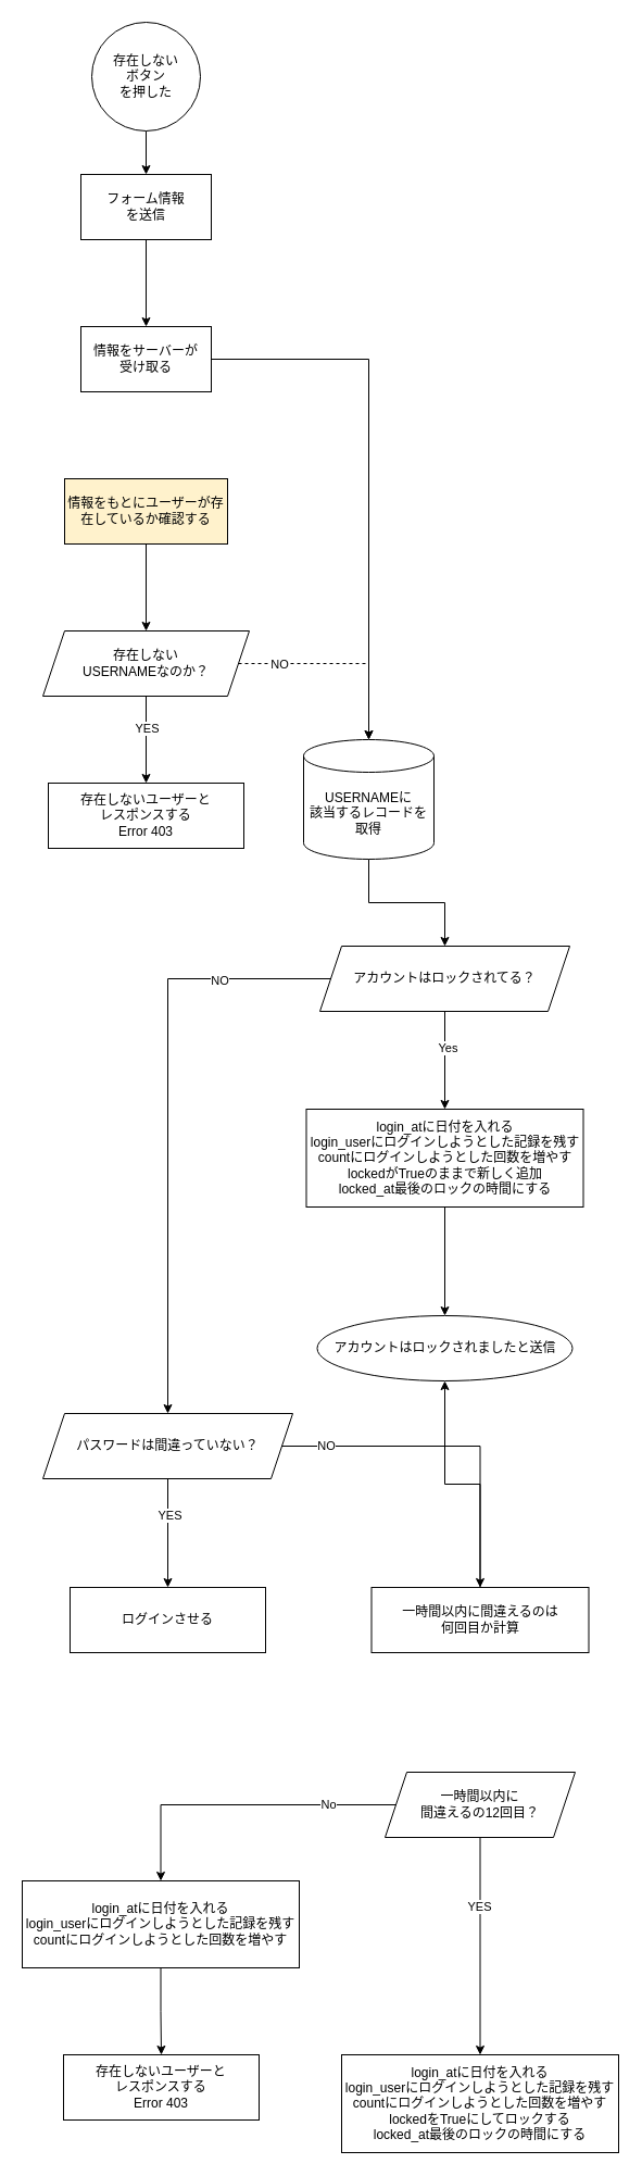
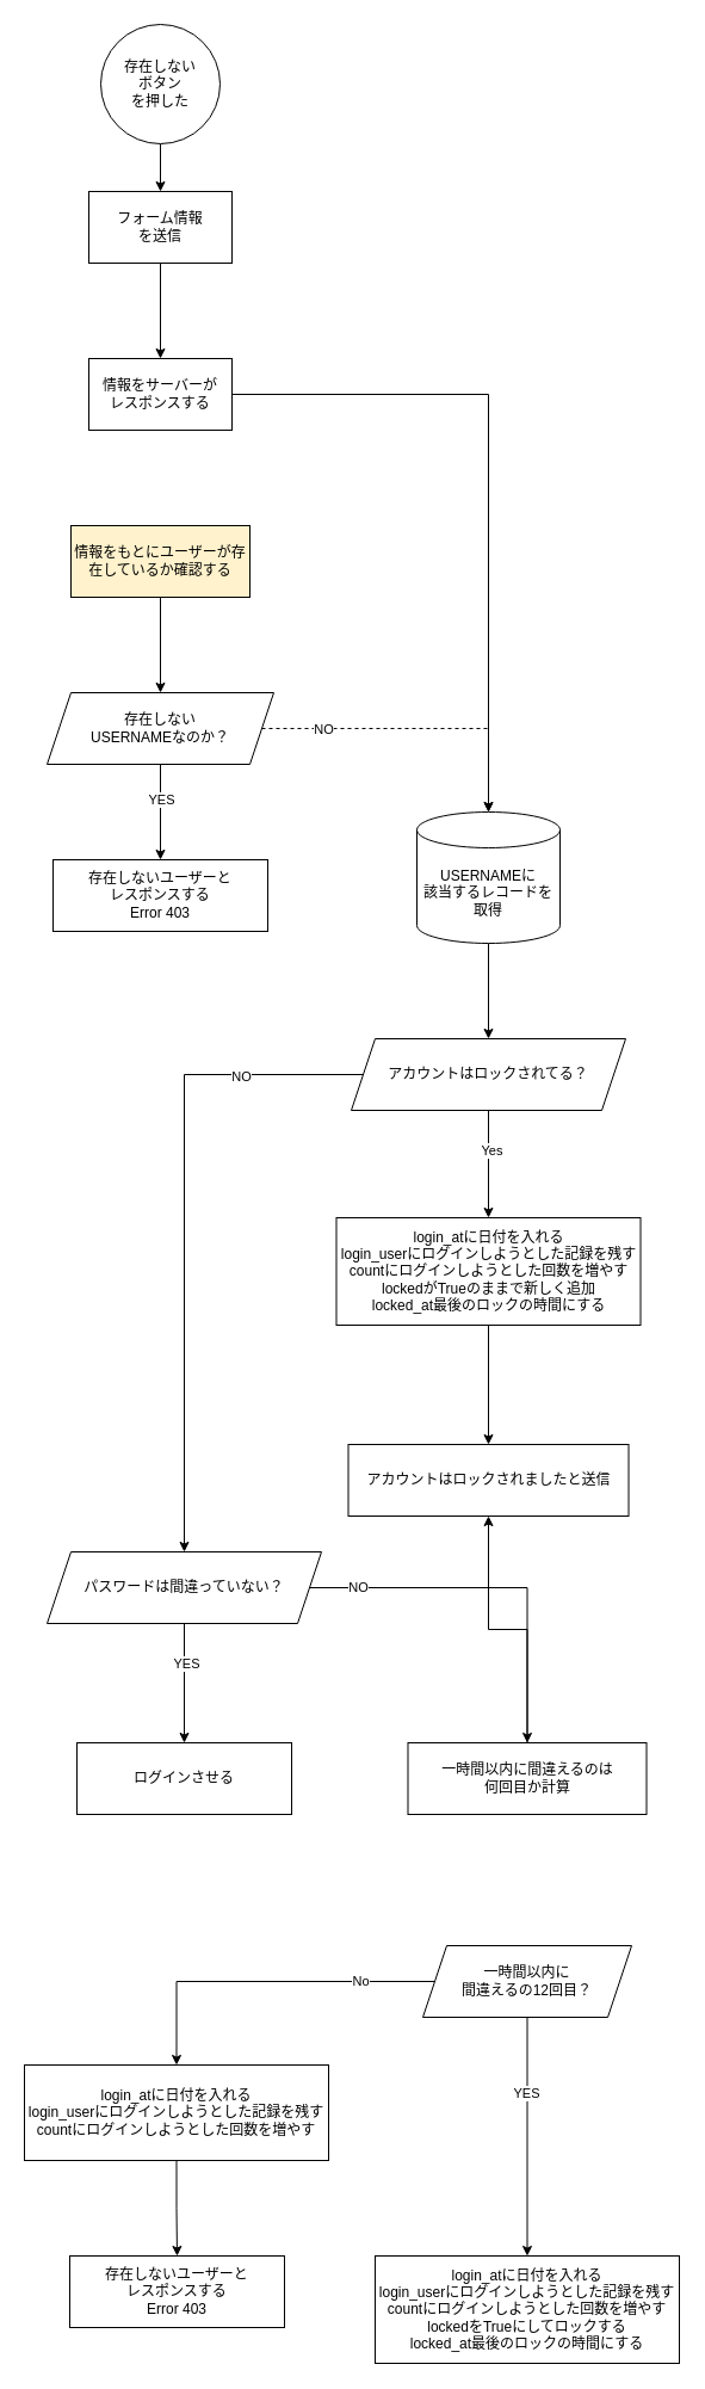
  <mxCell id="0" />
  <mxCell id="1" parent="0" />
  <mxCell id="2" value="" style="edgeStyle=orthogonalEdgeStyle;rounded=0;orthogonalLoop=1;jettySize=auto;html=1;" parent="1" source="3" target="5" edge="1"><mxGeometry relative="1" as="geometry" /></mxCell>
  <mxCell id="3" value="&lt;span&gt;存在しない&lt;br&gt;ボタン&lt;br&gt;を&lt;/span&gt;&lt;span&gt;押した&lt;/span&gt;" style="ellipse;whiteSpace=wrap;html=1;aspect=fixed;" parent="1" vertex="1"><mxGeometry x="84" y="20" width="100" height="100" as="geometry" /></mxCell>
  <mxCell id="4" value="" style="edgeStyle=orthogonalEdgeStyle;rounded=0;orthogonalLoop=1;jettySize=auto;html=1;" parent="1" source="5" target="7" edge="1"><mxGeometry relative="1" as="geometry" /></mxCell>
  <mxCell id="5" value="フォーム情報&lt;br&gt;を送信" style="whiteSpace=wrap;html=1;" parent="1" vertex="1"><mxGeometry x="74" y="160" width="120" height="60" as="geometry" /></mxCell>
  <mxCell id="6" value="" style="edgeStyle=orthogonalEdgeStyle;rounded=0;orthogonalLoop=1;jettySize=auto;html=1;" parent="1" source="7" target="17" edge="1"><mxGeometry relative="1" as="geometry" /></mxCell>
- <mxCell id="7" value="情報をサーバーが&lt;br&gt;受け取る" style="whiteSpace=wrap;html=1;" parent="1" vertex="1"><mxGeometry x="74" y="300" width="120" height="60" as="geometry" /></mxCell>
+ <mxCell id="7" value="情報をサーバーが&lt;br&gt;レスポンスする" style="whiteSpace=wrap;html=1;" parent="1" vertex="1"><mxGeometry x="74" y="300" width="120" height="60" as="geometry" /></mxCell>
  <mxCell id="8" value="" style="edgeStyle=orthogonalEdgeStyle;rounded=0;orthogonalLoop=1;jettySize=auto;html=1;" parent="1" source="9" target="14" edge="1"><mxGeometry relative="1" as="geometry" /></mxCell>
  <mxCell id="9" value="情報をもとにユーザーが存在しているか確認する" style="whiteSpace=wrap;html=1;fillColor=#fff2cc;" parent="1" vertex="1"><mxGeometry x="59" y="440" width="150" height="60" as="geometry" /></mxCell>
  <mxCell id="10" value="" style="edgeStyle=orthogonalEdgeStyle;rounded=0;orthogonalLoop=1;jettySize=auto;html=1;" parent="1" source="14" target="15" edge="1"><mxGeometry relative="1" as="geometry" /></mxCell>
  <mxCell id="11" value="YES" style="edgeLabel;html=1;align=center;verticalAlign=middle;resizable=0;points=[];" parent="10" vertex="1" connectable="0"><mxGeometry x="-0.285" relative="1" as="geometry"><mxPoint as="offset" /></mxGeometry></mxCell>
  <mxCell id="12" value="" style="edgeStyle=orthogonalEdgeStyle;rounded=0;orthogonalLoop=1;jettySize=auto;html=1;dashed=1;" parent="1" source="14" target="17" edge="1"><mxGeometry relative="1" as="geometry"><mxPoint x="359" y="720" as="targetPoint" /></mxGeometry></mxCell>
  <mxCell id="13" value="NO" style="edgeLabel;html=1;align=center;verticalAlign=middle;resizable=0;points=[];" parent="12" vertex="1" connectable="0"><mxGeometry x="-0.61" relative="1" as="geometry"><mxPoint as="offset" /></mxGeometry></mxCell>
  <mxCell id="14" value="存在しない&lt;br&gt;USERNAMEなのか？" style="shape=parallelogram;perimeter=parallelogramPerimeter;whiteSpace=wrap;html=1;fixedSize=1;" parent="1" vertex="1"><mxGeometry x="39" y="580" width="190" height="60" as="geometry" /></mxCell>
  <mxCell id="15" value="存在しないユーザーと&lt;br&gt;レスポンスする&lt;br&gt;Error 403" style="whiteSpace=wrap;html=1;" parent="1" vertex="1"><mxGeometry x="44" y="720" width="180" height="60" as="geometry" /></mxCell>
  <mxCell id="16" value="" style="edgeStyle=orthogonalEdgeStyle;rounded=0;orthogonalLoop=1;jettySize=auto;html=1;" parent="1" source="17" target="22" edge="1"><mxGeometry relative="1" as="geometry" /></mxCell>
- <mxCell id="17" value="USERNAMEに&lt;br&gt;該当するレコードを&lt;br&gt;取得" style="shape=cylinder3;whiteSpace=wrap;html=1;boundedLbl=1;backgroundOutline=1;size=15;" parent="1" vertex="1"><mxGeometry x="279" y="680" width="120" height="110" as="geometry" /></mxCell>
+ <mxCell id="17" value="USERNAMEに&lt;br&gt;該当するレコードを&lt;br&gt;取得" style="shape=cylinder3;whiteSpace=wrap;html=1;boundedLbl=1;backgroundOutline=1;size=15;" parent="1" vertex="1"><mxGeometry x="349" y="680" width="120" height="110" as="geometry" /></mxCell>
  <mxCell id="18" value="" style="edgeStyle=orthogonalEdgeStyle;rounded=0;orthogonalLoop=1;jettySize=auto;html=1;exitX=0;exitY=0.5;exitDx=0;exitDy=0;entryX=0.5;entryY=0;entryDx=0;entryDy=0;" parent="1" source="22" target="27" edge="1"><mxGeometry relative="1" as="geometry"><mxPoint x="409" y="1010" as="targetPoint" /><Array as="points"><mxPoint x="154" y="900" /></Array></mxGeometry></mxCell>
  <mxCell id="19" value="NO" style="edgeLabel;html=1;align=center;verticalAlign=middle;resizable=0;points=[];" parent="18" vertex="1" connectable="0"><mxGeometry x="-0.625" y="1" relative="1" as="geometry"><mxPoint as="offset" /></mxGeometry></mxCell>
  <mxCell id="20" value="" style="edgeStyle=orthogonalEdgeStyle;rounded=0;orthogonalLoop=1;jettySize=auto;html=1;" parent="1" source="22" target="30" edge="1"><mxGeometry relative="1" as="geometry" /></mxCell>
  <mxCell id="21" value="Yes" style="edgeLabel;html=1;align=center;verticalAlign=middle;resizable=0;points=[];" vertex="1" connectable="0" parent="20"><mxGeometry x="-0.271" y="2" relative="1" as="geometry"><mxPoint as="offset" /></mxGeometry></mxCell>
  <mxCell id="22" value="アカウントはロックされてる？" style="shape=parallelogram;perimeter=parallelogramPerimeter;whiteSpace=wrap;html=1;fixedSize=1;" parent="1" vertex="1"><mxGeometry x="294" y="870" width="230" height="60" as="geometry" /></mxCell>
  <mxCell id="23" value="" style="edgeStyle=orthogonalEdgeStyle;rounded=0;orthogonalLoop=1;jettySize=auto;html=1;" parent="1" source="27" target="28" edge="1"><mxGeometry relative="1" as="geometry" /></mxCell>
  <mxCell id="24" value="YES" style="edgeLabel;html=1;align=center;verticalAlign=middle;resizable=0;points=[];" parent="23" vertex="1" connectable="0"><mxGeometry x="-0.341" y="1" relative="1" as="geometry"><mxPoint as="offset" /></mxGeometry></mxCell>
  <mxCell id="25" value="" style="edgeStyle=orthogonalEdgeStyle;rounded=0;orthogonalLoop=1;jettySize=auto;html=1;" edge="1" parent="1" source="27" target="33"><mxGeometry relative="1" as="geometry"><mxPoint x="439" y="1460" as="targetPoint" /></mxGeometry></mxCell>
  <mxCell id="26" value="NO" style="edgeLabel;html=1;align=center;verticalAlign=middle;resizable=0;points=[];" vertex="1" connectable="0" parent="25"><mxGeometry x="-0.747" y="1" relative="1" as="geometry"><mxPoint as="offset" /></mxGeometry></mxCell>
  <mxCell id="27" value="パスワードは間違っていない？" style="shape=parallelogram;perimeter=parallelogramPerimeter;whiteSpace=wrap;html=1;fixedSize=1;" parent="1" vertex="1"><mxGeometry x="39" y="1300" width="230" height="60" as="geometry" /></mxCell>
  <mxCell id="28" value="ログインさせる" style="whiteSpace=wrap;html=1;" parent="1" vertex="1"><mxGeometry x="64" y="1460" width="180" height="60" as="geometry" /></mxCell>
  <mxCell id="29" value="" style="edgeStyle=orthogonalEdgeStyle;rounded=0;orthogonalLoop=1;jettySize=auto;html=1;" parent="1" source="30" target="31" edge="1"><mxGeometry relative="1" as="geometry" /></mxCell>
  <mxCell id="30" value="login_atに日付を入れる&lt;br&gt;login_userにログインしようとした記録を残す&lt;br&gt;countにログインしようとした回数を増やす&lt;br&gt;lockedがTrueのままで新しく追加&lt;br&gt;locked_at最後のロックの時間にする" style="whiteSpace=wrap;html=1;" parent="1" vertex="1"><mxGeometry x="281.5" y="1020" width="255" height="90" as="geometry" /></mxCell>
- <mxCell id="31" value="アカウントはロックされましたと送信" style="ellipse;whiteSpace=wrap;html=1;" parent="1" vertex="1"><mxGeometry x="291.5" y="1210" width="235" height="60" as="geometry" /></mxCell>
+ <mxCell id="31" value="アカウントはロックされましたと送信" style="whiteSpace=wrap;html=1;" parent="1" vertex="1"><mxGeometry x="291.5" y="1210" width="235" height="60" as="geometry" /></mxCell>
  <mxCell id="32" value="" style="edgeStyle=orthogonalEdgeStyle;rounded=0;orthogonalLoop=1;jettySize=auto;html=1;" edge="1" parent="1" source="33" target="31"><mxGeometry relative="1" as="geometry" /></mxCell>
  <mxCell id="33" value="&lt;span&gt;一時間以内に間違えるのは&lt;/span&gt;&lt;br&gt;&lt;span&gt;何回目か計算&lt;/span&gt;" style="rounded=0;whiteSpace=wrap;html=1;" vertex="1" parent="1"><mxGeometry x="341.5" y="1460" width="200" height="60" as="geometry" /></mxCell>
  <mxCell id="34" style="edgeStyle=orthogonalEdgeStyle;rounded=0;orthogonalLoop=1;jettySize=auto;html=1;" edge="1" parent="1" source="38" target="41"><mxGeometry relative="1" as="geometry"><mxPoint x="409" y="1790" as="targetPoint" /></mxGeometry></mxCell>
  <mxCell id="35" value="YES" style="edgeLabel;html=1;align=center;verticalAlign=middle;resizable=0;points=[];" vertex="1" connectable="0" parent="34"><mxGeometry x="-0.371" y="-1" relative="1" as="geometry"><mxPoint as="offset" /></mxGeometry></mxCell>
  <mxCell id="36" value="" style="edgeStyle=orthogonalEdgeStyle;rounded=0;orthogonalLoop=1;jettySize=auto;html=1;entryX=0.5;entryY=0;entryDx=0;entryDy=0;" edge="1" parent="1" source="38" target="40"><mxGeometry relative="1" as="geometry"><mxPoint x="154" y="1760" as="targetPoint" /></mxGeometry></mxCell>
  <mxCell id="37" value="No" style="edgeLabel;html=1;align=center;verticalAlign=middle;resizable=0;points=[];" vertex="1" connectable="0" parent="36"><mxGeometry x="-0.562" y="-1" relative="1" as="geometry"><mxPoint as="offset" /></mxGeometry></mxCell>
  <mxCell id="38" value="一時間以内に&lt;br&gt;間違えるの12回目？" style="shape=parallelogram;perimeter=parallelogramPerimeter;whiteSpace=wrap;html=1;fixedSize=1;rounded=0;" vertex="1" parent="1"><mxGeometry x="354" y="1630" width="175" height="60" as="geometry" /></mxCell>
  <mxCell id="39" style="edgeStyle=orthogonalEdgeStyle;rounded=0;orthogonalLoop=1;jettySize=auto;html=1;" edge="1" parent="1" source="40" target="42"><mxGeometry relative="1" as="geometry"><mxPoint x="147.5" y="1940" as="targetPoint" /></mxGeometry></mxCell>
  <mxCell id="40" value="login_atに日付を入れる&lt;br&gt;login_userにログインしようとした記録を残す&lt;br&gt;countにログインしようとした回数を増やす" style="whiteSpace=wrap;html=1;" vertex="1" parent="1"><mxGeometry x="20" y="1730" width="255" height="80" as="geometry" /></mxCell>
  <mxCell id="41" value="login_atに日付を入れる&lt;br&gt;login_userにログインしようとした記録を残す&lt;br&gt;countにログインしようとした回数を増やす&lt;br&gt;lockedをTrueにしてロックする&lt;br&gt;locked_at最後のロックの時間にする" style="whiteSpace=wrap;html=1;" vertex="1" parent="1"><mxGeometry x="314" y="1890" width="255" height="90" as="geometry" /></mxCell>
  <mxCell id="42" value="存在しないユーザーと&lt;br&gt;レスポンスする&lt;br&gt;Error 403" style="whiteSpace=wrap;html=1;" vertex="1" parent="1"><mxGeometry x="58" y="1890" width="180" height="60" as="geometry" /></mxCell>
